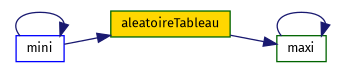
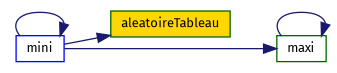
  digraph {
    fontname="Fira Sans"
    rankdir=LR
    node [color=darkgreen fillcolor=white fontname="Fira Sans" fontsize=10 shape=record style=filled]
    edge [color=midnightblue fontname="Fira Sans" fontsize=10 labelfontname=Helvetica labelfontsize=10 style=solid]
    n1 [fillcolor=gold fontcolor=black height=0.2 label=aleatoireTableau width=0.4]
    n2 [height=0.2 label=maxi width=0.4]
    n3 [color=blue height=0.2 label=mini width=0.4]
-   n1 -> n2
+   n3 -> n2
    n2 -> n2
    n3 -> n1
    n3 -> n3
  }
